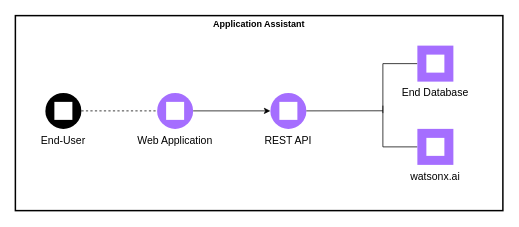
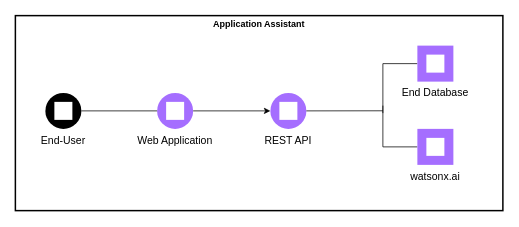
  <mxCell id="0" />
  <mxCell id="1" parent="0" />
  <mxCell id="2" value="" style="group" parent="1" vertex="1" connectable="0"><mxGeometry x="20" y="20" width="650" height="260" as="geometry" /></mxCell>
  <mxCell id="3" value="Application Assistant" style="fontStyle=1;verticalAlign=top;align=center;spacingTop=-2;fillColor=none;rounded=0;whiteSpace=wrap;html=1;strokeColor=light-dark(#000000, #6692ce);strokeWidth=2;dashed=0;container=0;collapsible=0;expand=0;recursiveResize=0;" parent="2" vertex="1"><mxGeometry width="650" height="260" as="geometry" /></mxCell>
  <mxCell id="4" value="REST API" style="shape=ellipse;fillColor=#A56EFF;aspect=fixed;resizable=0;labelPosition=center;verticalLabelPosition=bottom;align=center;verticalAlign=top;strokeColor=none;fontSize=14;" parent="2" vertex="1"><mxGeometry x="340" y="103" width="48" height="48" as="geometry" /></mxCell>
  <mxCell id="5" value="" style="fillColor=#ffffff;strokeColor=none;dashed=0;outlineConnect=0;html=1;labelPosition=center;verticalLabelPosition=bottom;verticalAlign=top;part=1;movable=0;resizable=0;rotatable=0;shape=mxgraph.ibm_cloud.application" parent="4" vertex="1"><mxGeometry width="24" height="24" relative="1" as="geometry"><mxPoint x="12" y="12" as="offset" /></mxGeometry></mxCell>
  <mxCell id="6" value="" style="endArrow=classic;html=1;rounded=0;exitX=1;exitY=0.5;exitDx=0;exitDy=0;entryX=0;entryY=0.5;entryDx=0;entryDy=0;" parent="2" source="16" target="4" edge="1"><mxGeometry width="50" height="50" relative="1" as="geometry"><mxPoint x="310" y="80" as="sourcePoint" /><mxPoint x="360" y="30" as="targetPoint" /></mxGeometry></mxCell>
  <mxCell id="7" value="" style="endArrow=none;html=1;rounded=0;exitX=1;exitY=0.5;exitDx=0;exitDy=0;entryX=0.641;entryY=0.488;entryDx=0;entryDy=0;entryPerimeter=0;" parent="2" source="4" edge="1"><mxGeometry width="50" height="50" relative="1" as="geometry"><mxPoint x="400" y="120" as="sourcePoint" /><mxPoint x="489.99" y="126.88" as="targetPoint" /></mxGeometry></mxCell>
  <mxCell id="8" value="" style="endArrow=none;html=1;rounded=0;entryX=0;entryY=0.5;entryDx=0;entryDy=0;" parent="2" target="12" edge="1"><mxGeometry width="50" height="50" relative="1" as="geometry"><mxPoint x="490" y="130" as="sourcePoint" /><mxPoint x="360" y="30" as="targetPoint" /><Array as="points"><mxPoint x="490" y="64" /></Array></mxGeometry></mxCell>
  <mxCell id="9" value="" style="endArrow=none;html=1;rounded=0;entryX=0;entryY=0.5;entryDx=0;entryDy=0;" parent="2" target="10" edge="1"><mxGeometry width="50" height="50" relative="1" as="geometry"><mxPoint x="490" y="120" as="sourcePoint" /><mxPoint x="360" y="20" as="targetPoint" /><Array as="points"><mxPoint x="490" y="175" /></Array></mxGeometry></mxCell>
  <mxCell id="10" value="watsonx.ai" style="shape=rect;fillColor=#A56EFF;aspect=fixed;resizable=0;labelPosition=center;verticalLabelPosition=bottom;align=center;verticalAlign=top;strokeColor=none;fontSize=14;" parent="2" vertex="1"><mxGeometry x="536" y="151" width="48" height="48" as="geometry" /></mxCell>
  <mxCell id="11" value="" style="fillColor=#ffffff;strokeColor=none;dashed=0;outlineConnect=0;html=1;labelPosition=center;verticalLabelPosition=bottom;verticalAlign=top;part=1;movable=0;resizable=0;rotatable=0;shape=mxgraph.ibm_cloud.watsonx-ai" parent="10" vertex="1"><mxGeometry width="24" height="24" relative="1" as="geometry"><mxPoint x="12" y="12" as="offset" /></mxGeometry></mxCell>
  <mxCell id="12" value="End Database" style="shape=rect;fillColor=#A56EFF;aspect=fixed;resizable=0;labelPosition=center;verticalLabelPosition=bottom;align=center;verticalAlign=top;strokeColor=none;fontSize=14;" parent="2" vertex="1"><mxGeometry x="536" y="40" width="48" height="48" as="geometry" /></mxCell>
  <mxCell id="13" value="" style="fillColor=#ffffff;strokeColor=none;dashed=0;outlineConnect=0;html=1;labelPosition=center;verticalLabelPosition=bottom;verticalAlign=top;part=1;movable=0;resizable=0;rotatable=0;shape=mxgraph.ibm_cloud.ibm-watson--discovery" parent="12" vertex="1"><mxGeometry width="24" height="24" relative="1" as="geometry"><mxPoint x="12" y="12" as="offset" /></mxGeometry></mxCell>
  <mxCell id="14" value="End-User" style="shape=ellipse;fillColor=#000000;aspect=fixed;resizable=0;labelPosition=center;verticalLabelPosition=bottom;align=center;verticalAlign=top;strokeColor=none;fontSize=14;" parent="2" vertex="1"><mxGeometry x="40" y="103" width="48" height="48" as="geometry" /></mxCell>
  <mxCell id="15" value="" style="fillColor=#ffffff;strokeColor=none;dashed=0;outlineConnect=0;html=1;labelPosition=center;verticalLabelPosition=bottom;verticalAlign=top;part=1;movable=0;resizable=0;rotatable=0;shape=mxgraph.ibm_cloud.user" parent="14" vertex="1"><mxGeometry width="24" height="24" relative="1" as="geometry"><mxPoint x="12" y="12" as="offset" /></mxGeometry></mxCell>
  <mxCell id="16" value="Web Application" style="shape=ellipse;fillColor=#A56EFF;aspect=fixed;resizable=0;labelPosition=center;verticalLabelPosition=bottom;align=center;verticalAlign=top;strokeColor=none;fontSize=14;" parent="2" vertex="1"><mxGeometry x="189" y="103" width="48" height="48" as="geometry" /></mxCell>
  <mxCell id="17" value="" style="fillColor=#ffffff;strokeColor=none;dashed=0;outlineConnect=0;html=1;labelPosition=center;verticalLabelPosition=bottom;verticalAlign=top;part=1;movable=0;resizable=0;rotatable=0;shape=mxgraph.ibm_cloud.application--web" parent="16" vertex="1"><mxGeometry width="24" height="24" relative="1" as="geometry"><mxPoint x="12" y="12" as="offset" /></mxGeometry></mxCell>
- <mxCell id="18" value="" style="endArrow=none;html=1;rounded=0;exitX=1;exitY=0.5;exitDx=0;exitDy=0;entryX=0;entryY=0.5;entryDx=0;entryDy=0;dashed=1;" parent="2" source="14" target="16" edge="1"><mxGeometry width="50" height="50" relative="1" as="geometry"><mxPoint x="310" y="80" as="sourcePoint" /><mxPoint x="360" y="30" as="targetPoint" /></mxGeometry></mxCell>
+ <mxCell id="18" value="" style="endArrow=none;html=1;rounded=0;exitX=1;exitY=0.5;exitDx=0;exitDy=0;entryX=0;entryY=0.5;entryDx=0;entryDy=0;" parent="2" source="14" target="16" edge="1"><mxGeometry width="50" height="50" relative="1" as="geometry"><mxPoint x="310" y="80" as="sourcePoint" /><mxPoint x="360" y="30" as="targetPoint" /></mxGeometry></mxCell>
